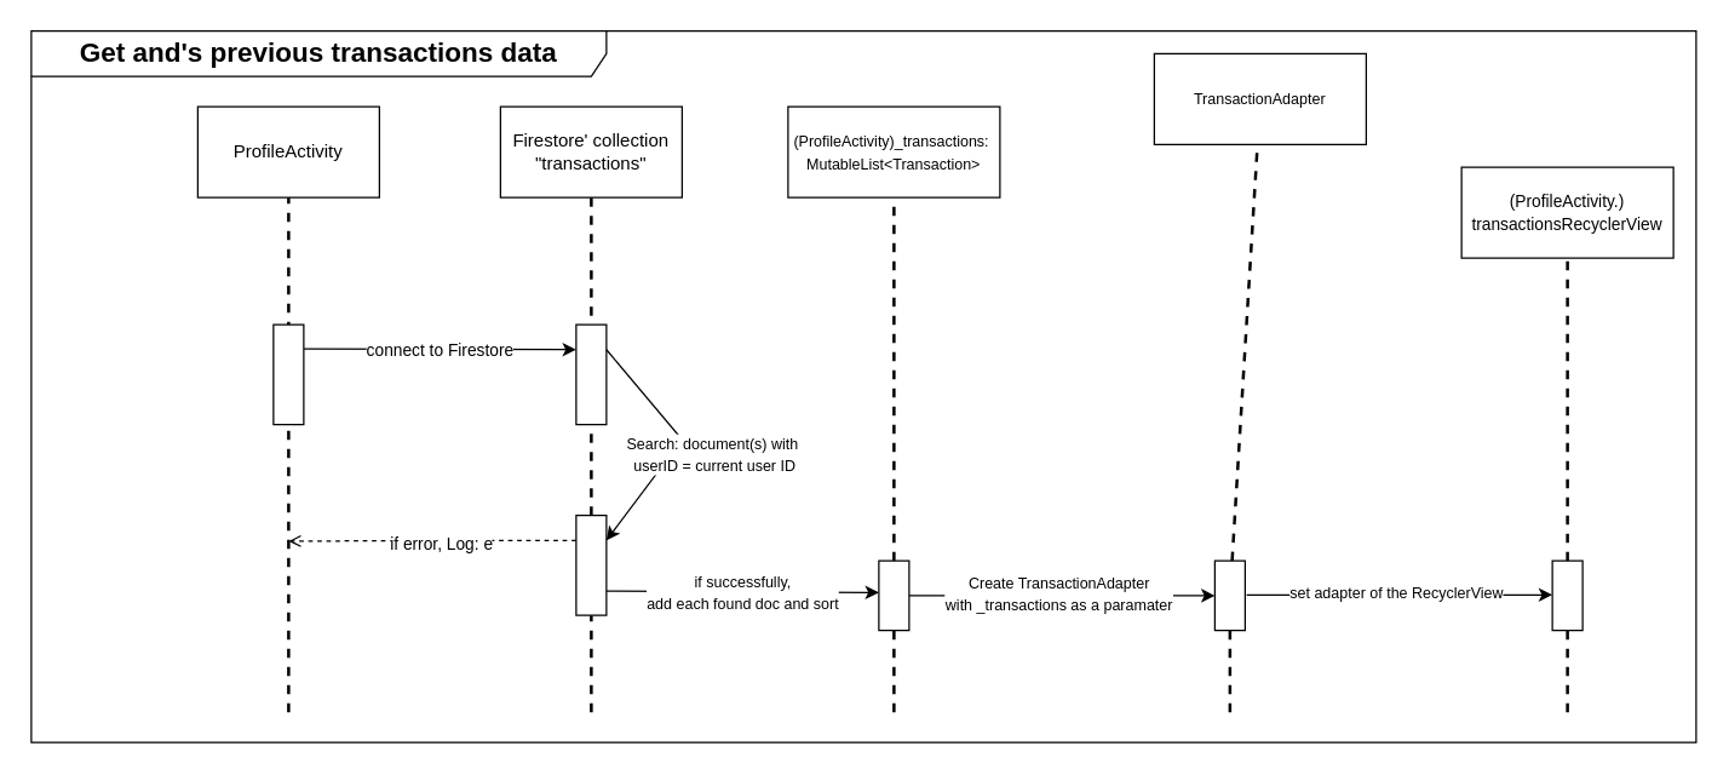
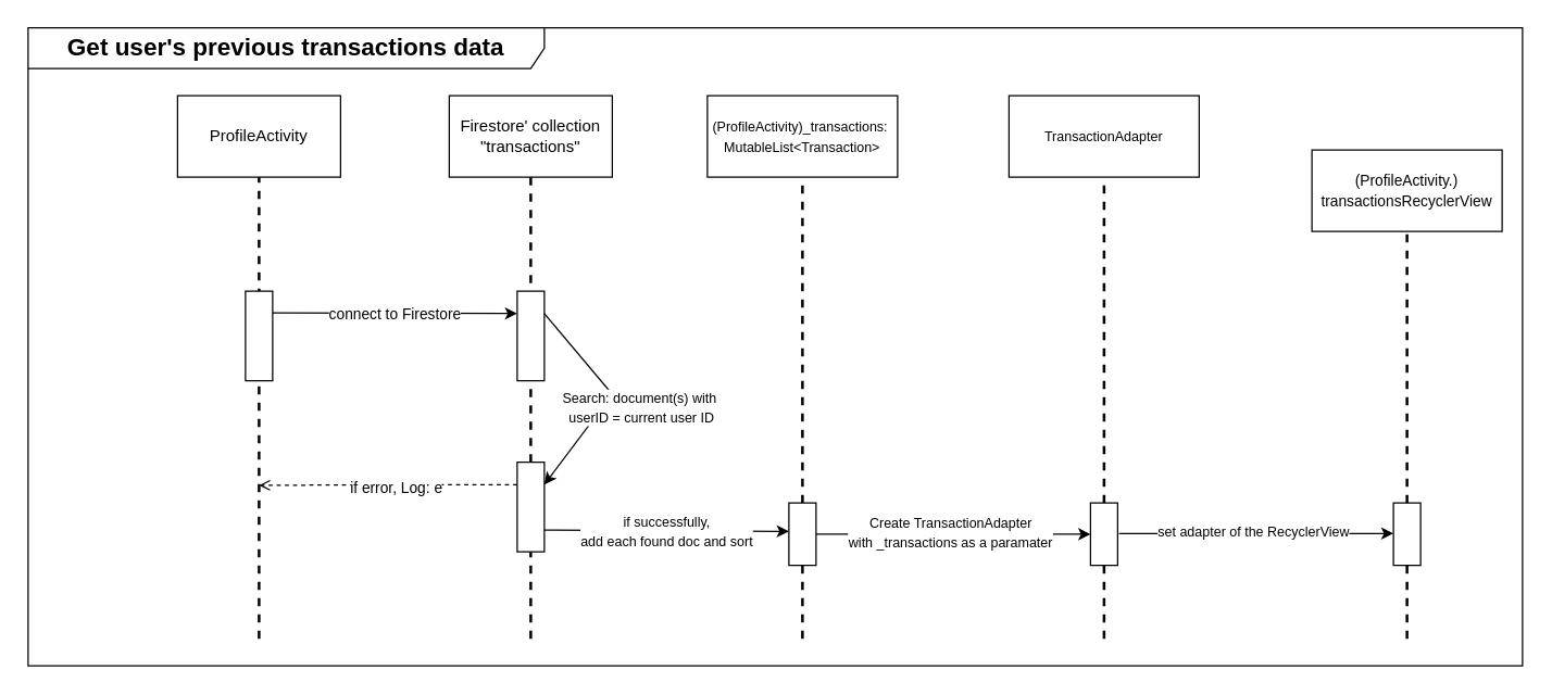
  <mxCell id="0" />
  <mxCell id="1" parent="0" />
  <mxCell id="2" value="ProfileActivity" style="rounded=0;whiteSpace=wrap;html=1;" vertex="1" parent="1"><mxGeometry x="130" y="70" width="120" height="60" as="geometry" /></mxCell>
  <mxCell id="3" value="" style="endArrow=none;dashed=1;html=1;strokeWidth=2;rounded=0;" edge="1" parent="1" target="2"><mxGeometry width="50" height="50" relative="1" as="geometry"><mxPoint x="190" y="470" as="sourcePoint" /><mxPoint x="500" y="300" as="targetPoint" /></mxGeometry></mxCell>
  <mxCell id="4" value="" style="endArrow=classic;html=1;rounded=0;entryX=0;entryY=0.25;entryDx=0;entryDy=0;" edge="1" parent="1" target="9"><mxGeometry width="50" height="50" relative="1" as="geometry"><mxPoint x="200" y="230" as="sourcePoint" /><mxPoint x="370" y="230.5" as="targetPoint" /></mxGeometry></mxCell>
  <mxCell id="5" value="connect to Firestore" style="edgeLabel;html=1;align=center;verticalAlign=middle;resizable=0;points=[];" vertex="1" connectable="0" parent="4"><mxGeometry x="0.003" relative="1" as="geometry"><mxPoint as="offset" /></mxGeometry></mxCell>
  <mxCell id="6" value="" style="rounded=0;whiteSpace=wrap;html=1;" vertex="1" parent="1"><mxGeometry x="180" y="214" width="20" height="66" as="geometry" /></mxCell>
  <mxCell id="7" value="Firestore' collection &quot;transactions&quot;" style="rounded=0;whiteSpace=wrap;html=1;" vertex="1" parent="1"><mxGeometry x="330" y="70" width="120" height="60" as="geometry" /></mxCell>
  <mxCell id="8" value="" style="endArrow=none;dashed=1;html=1;strokeWidth=2;rounded=0;" edge="1" parent="1" source="13" target="7"><mxGeometry width="50" height="50" relative="1" as="geometry"><mxPoint x="390" y="630" as="sourcePoint" /><mxPoint x="700" y="300" as="targetPoint" /></mxGeometry></mxCell>
  <mxCell id="9" value="" style="rounded=0;whiteSpace=wrap;html=1;" vertex="1" parent="1"><mxGeometry x="380" y="214" width="20" height="66" as="geometry" /></mxCell>
  <mxCell id="10" value="" style="endArrow=classic;html=1;rounded=0;exitX=1;exitY=0.25;exitDx=0;exitDy=0;entryX=1;entryY=0.25;entryDx=0;entryDy=0;" edge="1" parent="1" source="9" target="13"><mxGeometry width="50" height="50" relative="1" as="geometry"><mxPoint x="370" y="420" as="sourcePoint" /><mxPoint x="420" y="370" as="targetPoint" /><Array as="points"><mxPoint x="450" y="290" /></Array></mxGeometry></mxCell>
  <mxCell id="11" value="&lt;font style=&quot;font-size: 10px;&quot;&gt;Search: document(s) with&lt;br&gt;&amp;nbsp;userID = current user ID&lt;/font&gt;" style="edgeLabel;html=1;align=center;verticalAlign=middle;resizable=0;points=[];" vertex="1" connectable="0" parent="10"><mxGeometry x="-0.192" y="2" relative="1" as="geometry"><mxPoint x="26" y="21" as="offset" /></mxGeometry></mxCell>
  <mxCell id="12" value="" style="endArrow=none;dashed=1;html=1;strokeWidth=2;rounded=0;" edge="1" parent="1" target="13"><mxGeometry width="50" height="50" relative="1" as="geometry"><mxPoint x="390" y="470" as="sourcePoint" /><mxPoint x="390" y="130" as="targetPoint" /></mxGeometry></mxCell>
  <mxCell id="13" value="" style="rounded=0;whiteSpace=wrap;html=1;" vertex="1" parent="1"><mxGeometry x="380" y="340" width="20" height="66" as="geometry" /></mxCell>
  <mxCell id="14" value="" style="endArrow=open;html=1;rounded=0;exitX=0;exitY=0.25;exitDx=0;exitDy=0;endFill=0;dashed=1;" edge="1" parent="1" source="13"><mxGeometry width="50" height="50" relative="1" as="geometry"><mxPoint x="580" y="355" as="sourcePoint" /><mxPoint x="190" y="357" as="targetPoint" /></mxGeometry></mxCell>
  <mxCell id="15" value="if error, Log: e" style="edgeLabel;html=1;align=center;verticalAlign=middle;resizable=0;points=[];" vertex="1" connectable="0" parent="14"><mxGeometry x="0.423" y="2" relative="1" as="geometry"><mxPoint x="45" as="offset" /></mxGeometry></mxCell>
  <mxCell id="16" value="" style="endArrow=classic;html=1;rounded=0;entryX=0;entryY=0.25;entryDx=0;entryDy=0;" edge="1" parent="1"><mxGeometry width="50" height="50" relative="1" as="geometry"><mxPoint x="400" y="390" as="sourcePoint" /><mxPoint x="580" y="391" as="targetPoint" /></mxGeometry></mxCell>
  <mxCell id="17" value="&lt;font style=&quot;font-size: 10px;&quot;&gt;if successfully,&lt;br&gt;add each found doc and sort&lt;/font&gt;" style="edgeLabel;html=1;align=center;verticalAlign=middle;resizable=0;points=[];" vertex="1" connectable="0" parent="16"><mxGeometry x="0.003" relative="1" as="geometry"><mxPoint as="offset" /></mxGeometry></mxCell>
  <mxCell id="18" value="&lt;font style=&quot;font-size: 10px;&quot;&gt;(ProfileActivity)_transactions:&amp;nbsp;&lt;br&gt;MutableList&amp;lt;Transaction&amp;gt;&lt;/font&gt;" style="rounded=0;whiteSpace=wrap;html=1;" vertex="1" parent="1"><mxGeometry x="520" y="70" width="140" height="60" as="geometry" /></mxCell>
  <mxCell id="19" value="" style="endArrow=none;dashed=1;html=1;strokeWidth=2;rounded=0;" edge="1" parent="1" source="23" target="18"><mxGeometry width="50" height="50" relative="1" as="geometry"><mxPoint x="590" y="630" as="sourcePoint" /><mxPoint x="900" y="300" as="targetPoint" /></mxGeometry></mxCell>
  <mxCell id="20" value="" style="endArrow=none;dashed=1;html=1;strokeWidth=2;rounded=0;" edge="1" parent="1" target="23"><mxGeometry width="50" height="50" relative="1" as="geometry"><mxPoint x="590" y="470" as="sourcePoint" /><mxPoint x="590" y="130" as="targetPoint" /></mxGeometry></mxCell>
  <mxCell id="21" style="edgeStyle=orthogonalEdgeStyle;rounded=0;orthogonalLoop=1;jettySize=auto;html=1;exitX=1;exitY=0.5;exitDx=0;exitDy=0;entryX=0;entryY=0.5;entryDx=0;entryDy=0;" edge="1" parent="1" source="23" target="28"><mxGeometry relative="1" as="geometry" /></mxCell>
  <mxCell id="22" value="&lt;font style=&quot;font-size: 10px;&quot;&gt;Create TransactionAdapter&lt;br&gt;with _transactions as a paramater&lt;/font&gt;" style="edgeLabel;html=1;align=center;verticalAlign=middle;resizable=0;points=[];" vertex="1" connectable="0" parent="21"><mxGeometry x="-0.028" y="2" relative="1" as="geometry"><mxPoint as="offset" /></mxGeometry></mxCell>
  <mxCell id="23" value="" style="rounded=0;whiteSpace=wrap;html=1;" vertex="1" parent="1"><mxGeometry x="580" y="370" width="20" height="46" as="geometry" /></mxCell>
- <mxCell id="24" value="&lt;font style=&quot;font-size: 18px;&quot;&gt;&lt;b&gt;Get and's previous transactions data&lt;/b&gt;&lt;/font&gt;" style="shape=umlFrame;whiteSpace=wrap;html=1;pointerEvents=0;width=380;height=30;" vertex="1" parent="1"><mxGeometry x="20" y="20" width="1100" height="470" as="geometry" /></mxCell>
- <mxCell id="25" value="&lt;span style=&quot;font-size: 10px;&quot;&gt;TransactionAdapter&lt;/span&gt;" style="rounded=0;whiteSpace=wrap;html=1;" vertex="1" parent="1"><mxGeometry x="762" y="35" width="140" height="60" as="geometry" /></mxCell>
+ <mxCell id="24" value="&lt;font style=&quot;font-size: 18px;&quot;&gt;&lt;b&gt;Get user's previous transactions data&lt;/b&gt;&lt;/font&gt;" style="shape=umlFrame;whiteSpace=wrap;html=1;pointerEvents=0;width=380;height=30;" vertex="1" parent="1"><mxGeometry x="20" y="20" width="1100" height="470" as="geometry" /></mxCell>
+ <mxCell id="25" value="&lt;span style=&quot;font-size: 10px;&quot;&gt;TransactionAdapter&lt;/span&gt;" style="rounded=0;whiteSpace=wrap;html=1;" vertex="1" parent="1"><mxGeometry x="742" y="70" width="140" height="60" as="geometry" /></mxCell>
  <mxCell id="26" value="" style="endArrow=none;dashed=1;html=1;strokeWidth=2;rounded=0;" edge="1" parent="1" source="28" target="25"><mxGeometry width="50" height="50" relative="1" as="geometry"><mxPoint x="812" y="630" as="sourcePoint" /><mxPoint x="1122" y="300" as="targetPoint" /></mxGeometry></mxCell>
  <mxCell id="27" value="" style="endArrow=none;dashed=1;html=1;strokeWidth=2;rounded=0;" edge="1" parent="1" target="28"><mxGeometry width="50" height="50" relative="1" as="geometry"><mxPoint x="812" y="470" as="sourcePoint" /><mxPoint x="812" y="130" as="targetPoint" /></mxGeometry></mxCell>
  <mxCell id="28" value="" style="rounded=0;whiteSpace=wrap;html=1;" vertex="1" parent="1"><mxGeometry x="802" y="370" width="20" height="46" as="geometry" /></mxCell>
  <mxCell id="29" value="&lt;font style=&quot;font-size: 11px;&quot;&gt;(ProfileActivity.)&lt;br&gt;transactionsRecyclerView&lt;/font&gt;" style="rounded=0;whiteSpace=wrap;html=1;" vertex="1" parent="1"><mxGeometry x="965" y="110" width="140" height="60" as="geometry" /></mxCell>
  <mxCell id="30" value="" style="endArrow=none;dashed=1;html=1;strokeWidth=2;rounded=0;" edge="1" parent="1" source="32" target="29"><mxGeometry width="50" height="50" relative="1" as="geometry"><mxPoint x="1035" y="630" as="sourcePoint" /><mxPoint x="1345" y="300" as="targetPoint" /></mxGeometry></mxCell>
  <mxCell id="31" value="" style="endArrow=none;dashed=1;html=1;strokeWidth=2;rounded=0;" edge="1" parent="1" target="32"><mxGeometry width="50" height="50" relative="1" as="geometry"><mxPoint x="1035" y="470" as="sourcePoint" /><mxPoint x="1035" y="130" as="targetPoint" /></mxGeometry></mxCell>
  <mxCell id="32" value="" style="rounded=0;whiteSpace=wrap;html=1;" vertex="1" parent="1"><mxGeometry x="1025" y="370" width="20" height="46" as="geometry" /></mxCell>
  <mxCell id="33" style="edgeStyle=orthogonalEdgeStyle;rounded=0;orthogonalLoop=1;jettySize=auto;html=1;exitX=1;exitY=0.5;exitDx=0;exitDy=0;entryX=0;entryY=0.5;entryDx=0;entryDy=0;" edge="1" parent="1"><mxGeometry relative="1" as="geometry"><mxPoint x="823" y="392.52" as="sourcePoint" /><mxPoint x="1025" y="392.52" as="targetPoint" /></mxGeometry></mxCell>
  <mxCell id="34" value="&lt;span style=&quot;font-size: 10px;&quot;&gt;set adapter of the RecyclerView&lt;/span&gt;" style="edgeLabel;html=1;align=center;verticalAlign=middle;resizable=0;points=[];" vertex="1" connectable="0" parent="33"><mxGeometry x="-0.028" y="2" relative="1" as="geometry"><mxPoint as="offset" /></mxGeometry></mxCell>
